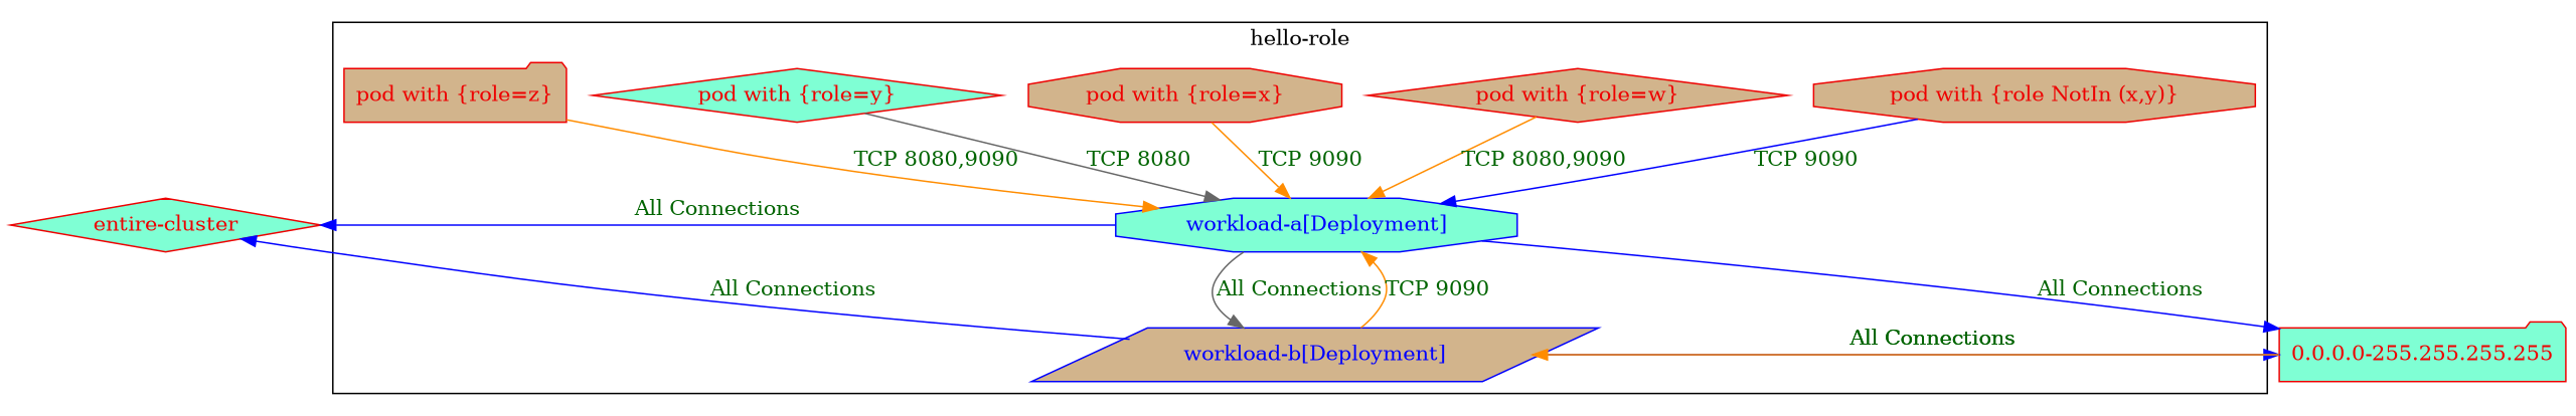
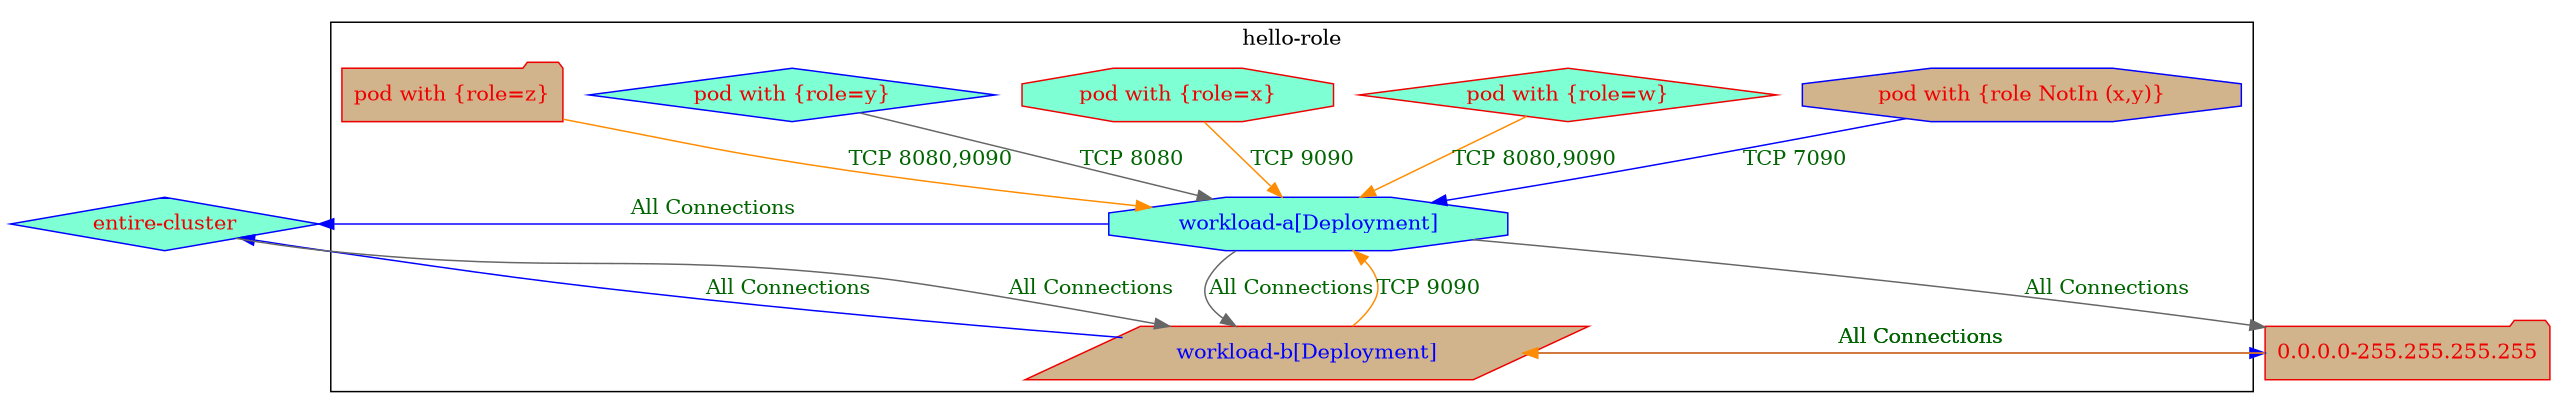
  digraph {
    node [color=red2 fillcolor=aquamarine fontcolor=red2 shape=octagon style=filled]
    edge [color=darkorange fontcolor=darkgreen weight=1]
    n1 [color=blue fontcolor=blue label="workload-a[Deployment]"]
-   n2 [color=blue fillcolor=tan fontcolor=blue label="workload-b[Deployment]" shape=parallelogram]
-   n3 [fillcolor=tan label="pod with {role NotIn (x,y)}"]
-   n4 [fillcolor=tan label="pod with {role=w}" shape=diamond]
-   n5 [fillcolor=tan label="pod with {role=x}"]
-   n6 [label="pod with {role=y}" shape=diamond]
+   n2 [fillcolor=tan fontcolor=blue label="workload-b[Deployment]" shape=parallelogram]
+   n3 [color=blue fillcolor=tan label="pod with {role NotIn (x,y)}"]
+   n4 [label="pod with {role=w}" shape=diamond]
+   n5 [label="pod with {role=x}"]
+   n6 [color=blue label="pod with {role=y}" shape=diamond]
    n7 [fillcolor=tan label="pod with {role=z}" shape=folder]
-   n8 [label="0.0.0.0-255.255.255.255" shape=folder]
-   n9 [label="entire-cluster" shape=diamond]
+   n8 [fillcolor=tan label="0.0.0.0-255.255.255.255" shape=folder]
+   n9 [color=blue label="entire-cluster" shape=diamond]
    subgraph cluster_1 {
      color=black
      fontcolor=black
      label="hello-role"
      n1
      n2
      n3
      n4
      n5
      n6
      n7
    }
    n1 -> n2 [color=gray40 label="All Connections" weight=""]
-   n1 -> n8 [color=blue label="All Connections" weight=""]
+   n1 -> n8 [color=gray40 label="All Connections" weight=""]
    n1 -> n9 [color=blue label="All Connections" weight=0.5]
    n2 -> n1 [label="TCP 9090" weight=""]
    n2 -> n8 [color=blue label="All Connections" weight=""]
    n2 -> n9 [color=blue label="All Connections" weight=0.5]
-   n3 -> n1 [color=blue label="TCP 9090"]
+   n3 -> n1 [color=blue label="TCP 7090"]
    n4 -> n1 [label="TCP 8080,9090"]
    n5 -> n1 [label="TCP 9090"]
    n6 -> n1 [color=gray40 label="TCP 8080"]
    n7 -> n1 [label="TCP 8080,9090"]
    n8 -> n2 [label="All Connections" weight=""]
+   n9 -> n2 [color=gray40 label="All Connections"]
  }
